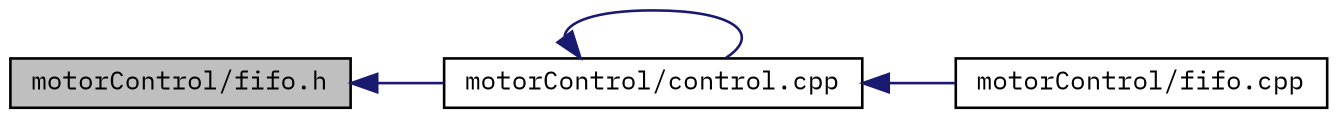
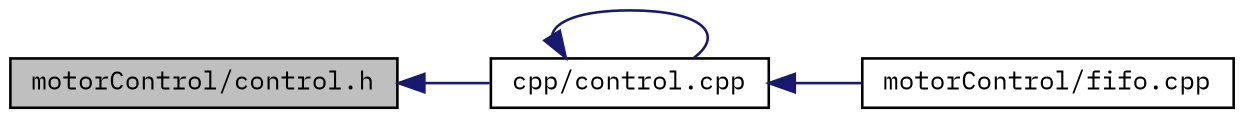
  digraph {
    fontname="IBM Plex Mono"
    rankdir=LR
    node [color=black fillcolor=white fontname="IBM Plex Mono" fontsize=10 shape=record style=filled]
    edge [color=midnightblue dir=back fontname="IBM Plex Mono" fontsize=10 labelfontname=FreeSans labelfontsize=10 style=solid]
-   n1 [fillcolor=grey75 fontcolor=black height=0.2 label="motorControl/fifo.h" width=0.4]
-   n2 [height=0.2 label="motorControl/control.cpp" width=0.4]
+   n1 [fillcolor=grey75 fontcolor=black height=0.2 label="motorControl/control.h" width=0.4]
+   n2 [height=0.2 label="cpp/control.cpp" width=0.4]
    n3 [height=0.2 label="motorControl/fifo.cpp" width=0.4]
    n1 -> n2
    n2 -> n2
    n2 -> n3
  }
